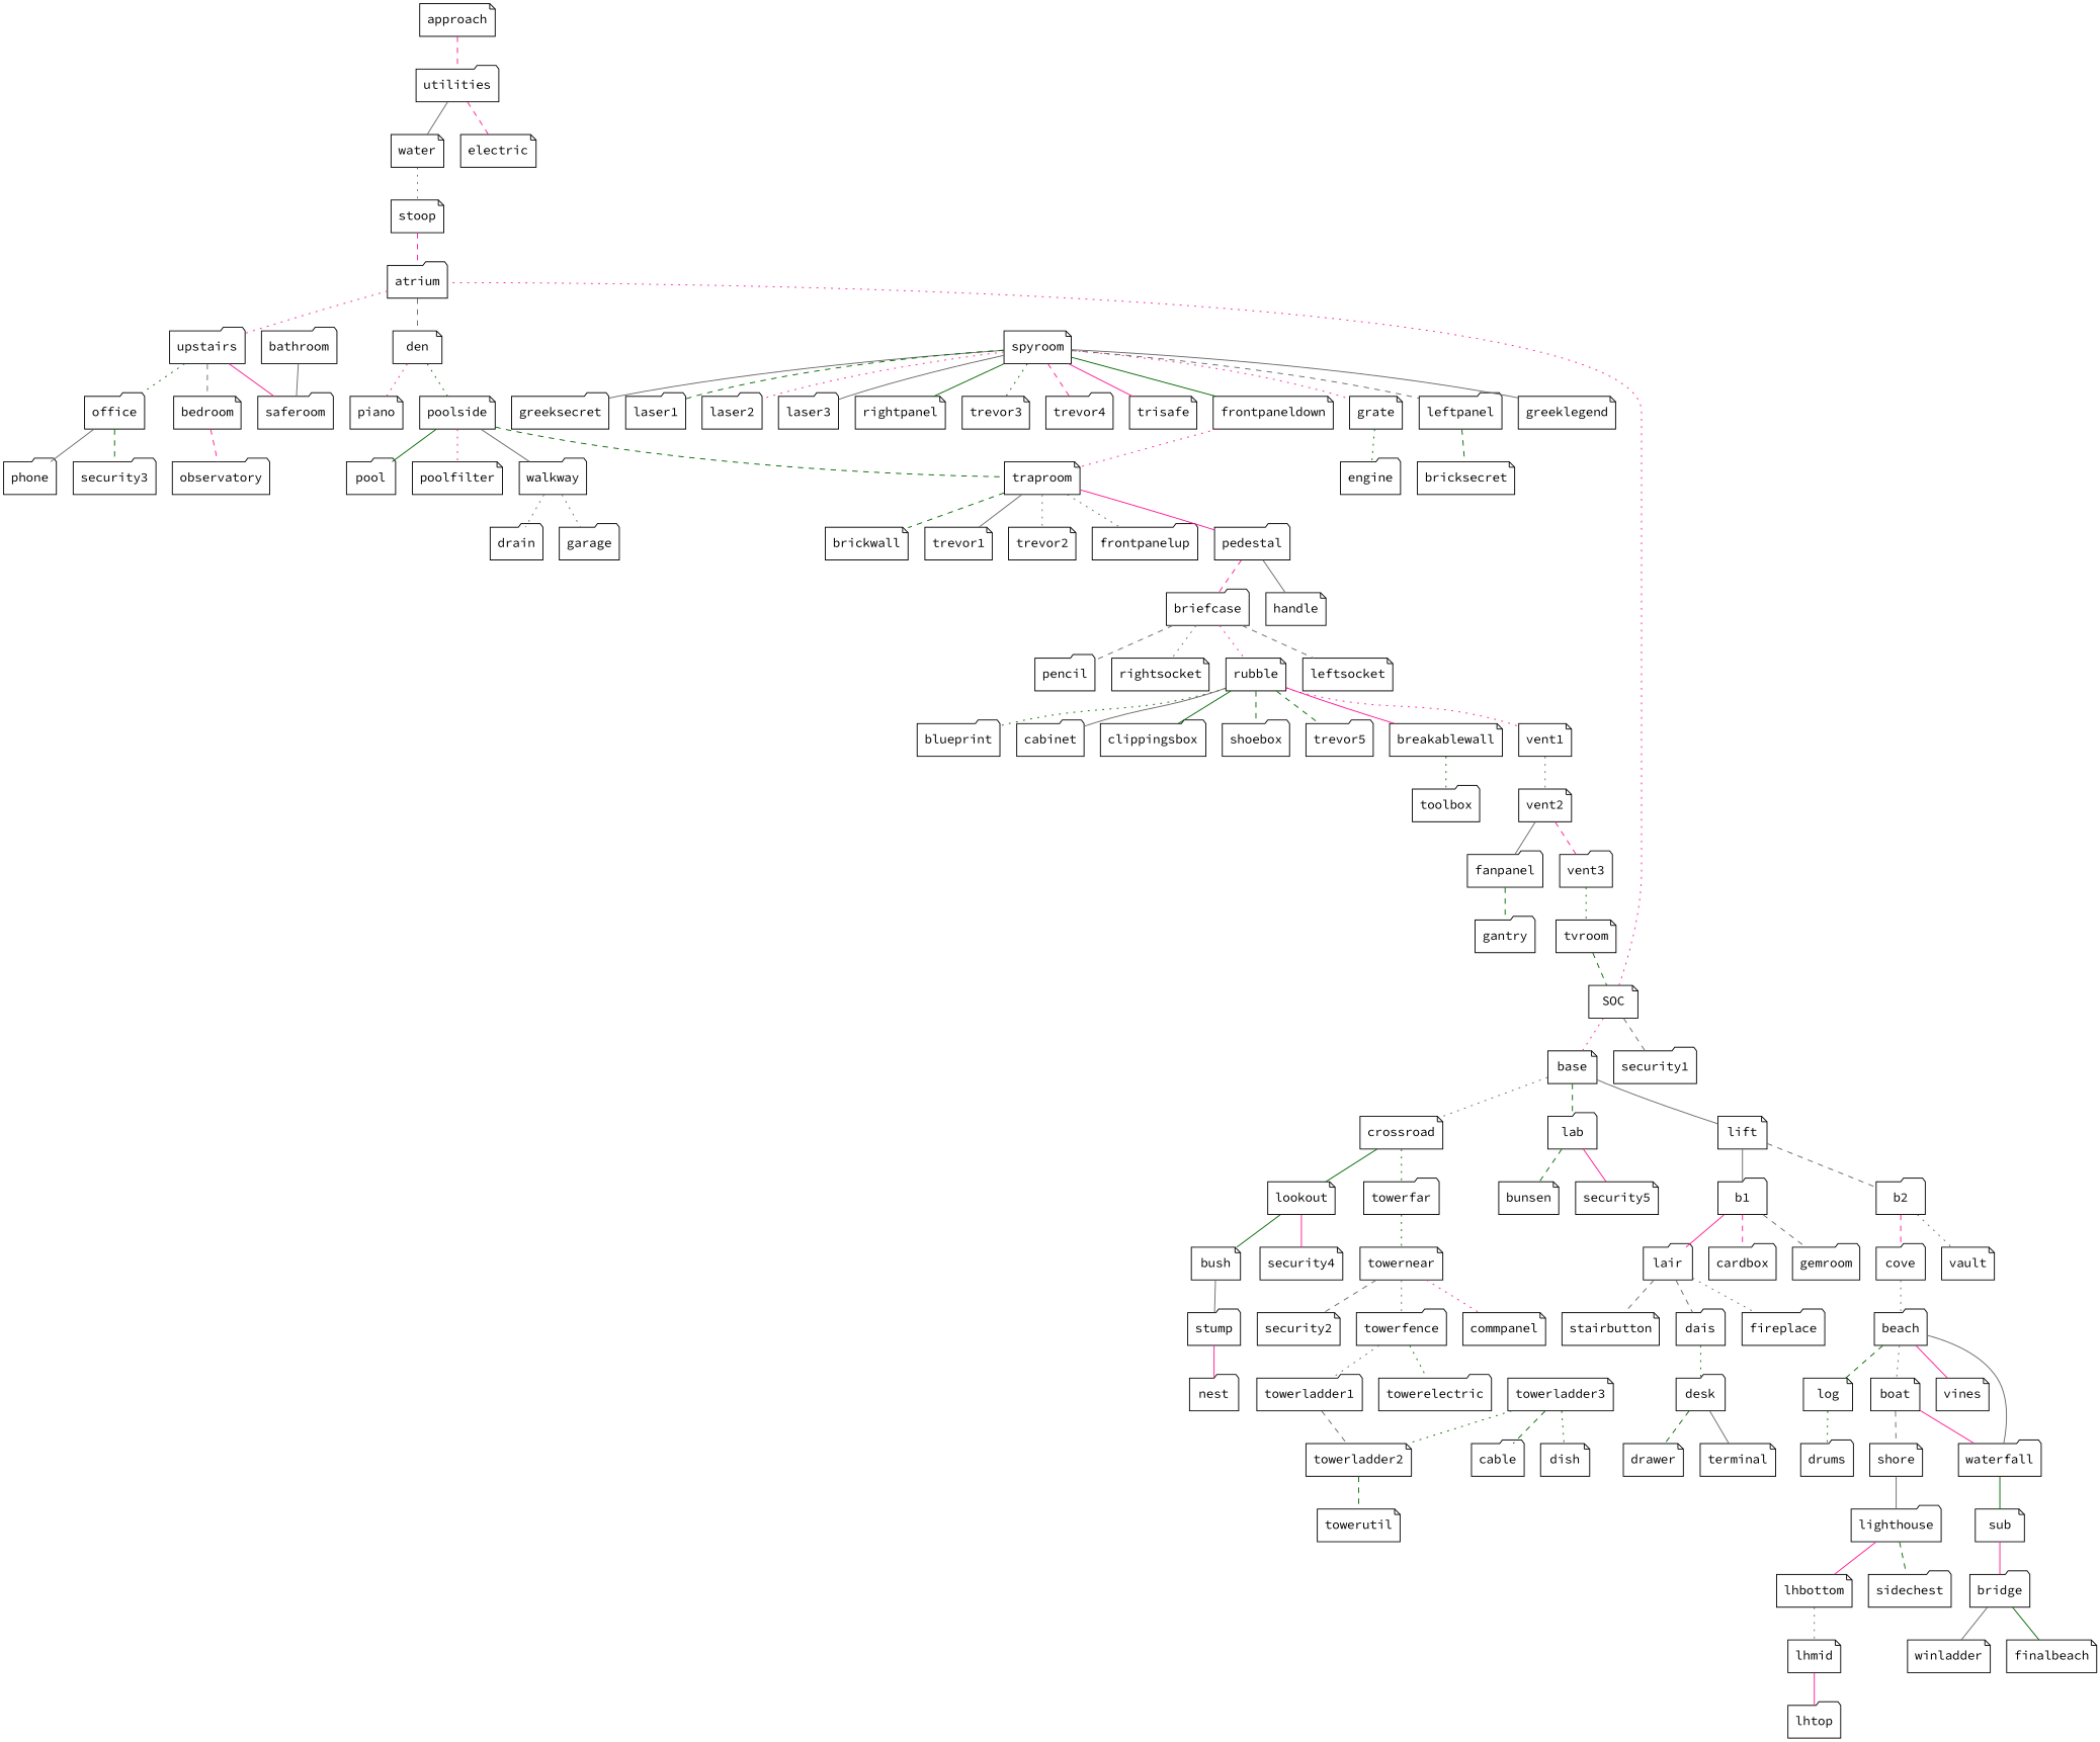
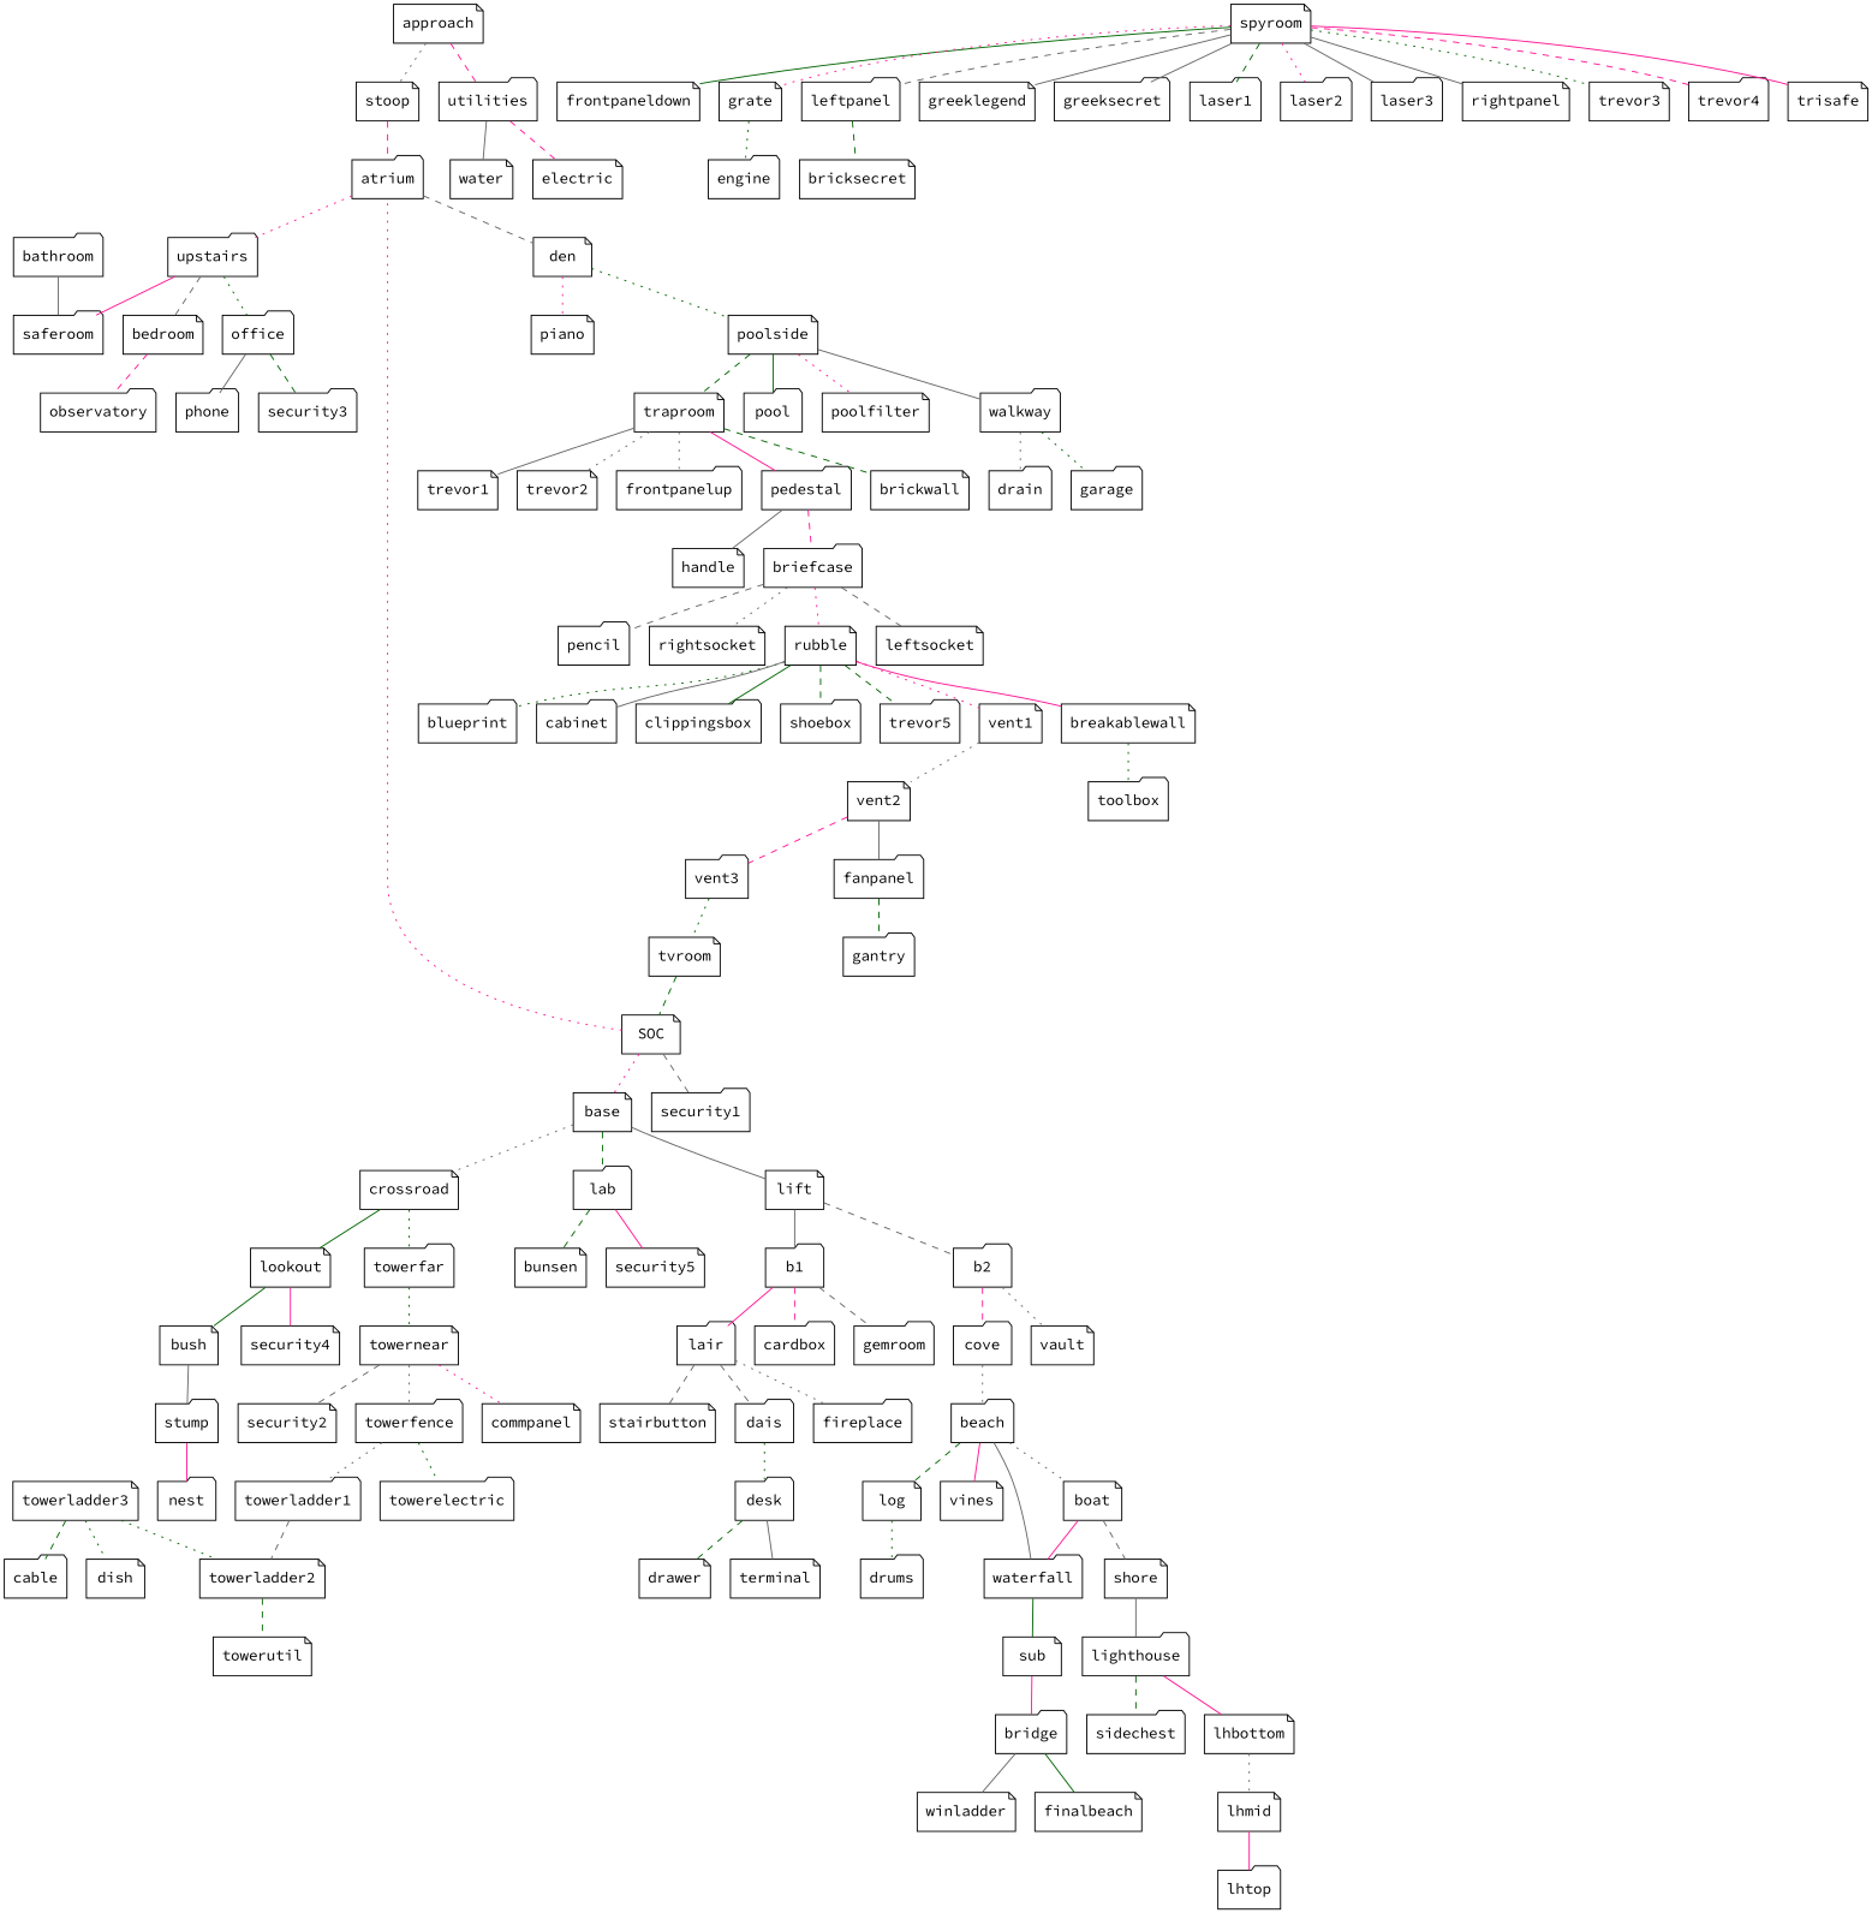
  strict digraph {
    fontname="Source Code Pro"
    node [fontname="Source Code Pro" shape=folder]
    edge [arrowhead=none arrowtail=none color=gray40 dir=both fontname="Source Code Pro" style=dotted]
    atrium
    SOC [shape=note]
    base [shape=note]
    security1
    den [shape=note]
    upstairs
    crossroad [shape=note]
    lab
    lift [shape=note]
    piano [shape=note]
    poolside [shape=note]
    bedroom [shape=note]
    office
    saferoom
    lookout [shape=note]
    towerfar
    bunsen [shape=note]
    security5 [shape=note]
    b1
    b2
    approach [shape=note]
    stoop [shape=note]
    utilities
    electric [shape=note]
    water [shape=note]
    traproom [shape=note]
    pool
    poolfilter [shape=note]
    walkway
    bathroom
    observatory
    phone
    security3
    cardbox
    gemroom
    lair
    dais
    fireplace
    stairbutton [shape=note]
    desk
    cove
    vault [shape=note]
    beach
    boat [shape=note]
    log [shape=note]
    vines [shape=note]
    waterfall
    bush [shape=note]
    security4 [shape=note]
    towernear [shape=note]
    shore [shape=note]
    drums
    sub [shape=note]
    lighthouse
    bridge
    lhbottom [shape=note]
    sidechest
    toolbox
    breakablewall [shape=note]
    finalbeach [shape=note]
    winladder [shape=note]
    briefcase
    leftsocket [shape=note]
    pencil
    rightsocket [shape=note]
    rubble [shape=note]
    blueprint
    cabinet
    clippingsbox
    shoebox
    trevor5
    vent1 [shape=note]
    vent2 [shape=note]
    stump
    nest
    towerfence
    commpanel [shape=note]
    security2 [shape=note]
    drawer [shape=note]
    terminal [shape=note]
    frontpanelup
    pedestal
    brickwall [shape=note]
    trevor1 [shape=note]
    trevor2 [shape=note]
    drain
    garage
    fanpanel
    gantry
    frontpaneldown [shape=note]
    handle [shape=note]
    spyroom [shape=note]
    grate [shape=note]
    leftpanel
    greeklegend [shape=note]
    greeksecret
    laser1
    laser2
    laser3
    rightpanel [shape=note]
    trevor3 [shape=note]
    trevor4
    trisafe [shape=note]
    engine
    bricksecret [shape=note]
    lhmid [shape=note]
    lhtop
    vent3
    towerelectric
    towerladder1
    towerladder2 [shape=note]
    towerutil [shape=note]
    towerladder3 [shape=note]
    cable
    dish [shape=note]
    tvroom [shape=note]
    atrium -> den [style=dashed]
    atrium -> upstairs [color=deeppink]
    SOC -> atrium [color=deeppink]
    SOC -> base [color=deeppink]
    SOC -> security1 [style=dashed]
    base -> crossroad
    base -> lab [color=darkgreen style=dashed]
    base -> lift [style=solid]
    den -> piano [color=deeppink]
    den -> poolside [color=darkgreen]
    upstairs -> bedroom [style=dashed]
    upstairs -> office [color=darkgreen]
    upstairs -> saferoom [color=deeppink style=solid]
    crossroad -> lookout [color=darkgreen style=solid]
    crossroad -> towerfar [color=darkgreen]
    lab -> bunsen [color=darkgreen style=dashed]
    lab -> security5 [color=deeppink style=solid]
    lift -> b1 [style=solid]
    lift -> b2 [style=dashed]
    poolside -> traproom [color=darkgreen dir=forward style=dashed]
    poolside -> pool [color=darkgreen style=solid]
    poolside -> poolfilter [color=deeppink]
    poolside -> walkway [style=solid]
    bedroom -> observatory [color=deeppink style=dashed]
    office -> phone [style=solid]
    office -> security3 [color=darkgreen style=dashed]
    lookout -> bush [color=darkgreen style=solid]
    lookout -> security4 [color=deeppink style=solid]
    towerfar -> towernear [color=darkgreen]
    b1 -> cardbox [color=deeppink style=dashed]
    b1 -> gemroom [style=dashed]
    b1 -> lair [color=deeppink style=solid]
    b2 -> cove [color=deeppink style=dashed]
    b2 -> vault
-   water -> stoop
+   approach -> stoop
    approach -> utilities [color=deeppink style=dashed]
    stoop -> atrium [color=deeppink style=dashed]
    utilities -> electric [color=deeppink style=dashed]
    utilities -> water [style=solid]
    traproom -> frontpanelup
    traproom -> pedestal [color=deeppink style=solid]
    traproom -> brickwall [color=darkgreen style=dashed]
    traproom -> trevor1 [style=solid]
    traproom -> trevor2
    walkway -> drain
-   walkway -> garage
+   walkway -> garage [color=darkgreen]
    bathroom -> saferoom [style=solid]
    lair -> dais [style=dashed]
    lair -> fireplace
    lair -> stairbutton [style=dashed]
    dais -> desk [color=darkgreen]
    desk -> drawer [color=darkgreen style=dashed]
    desk -> terminal [style=solid]
    cove -> beach
    beach -> boat
    beach -> log [color=darkgreen style=dashed]
    beach -> vines [color=deeppink style=solid]
    beach -> waterfall [style=solid]
    boat -> waterfall [color=deeppink style=solid]
    boat -> shore [style=dashed]
    log -> drums [color=darkgreen]
    waterfall -> sub [color=darkgreen style=solid]
    bush -> stump [style=solid]
    towernear -> towerfence
    towernear -> commpanel [color=deeppink]
    towernear -> security2 [style=dashed]
    shore -> lighthouse [style=solid]
    sub -> bridge [color=deeppink style=solid]
    lighthouse -> lhbottom [color=deeppink style=solid]
    lighthouse -> sidechest [color=darkgreen style=dashed]
    bridge -> finalbeach [color=darkgreen style=solid]
    bridge -> winladder [style=solid]
    lhbottom -> lhmid
    breakablewall -> toolbox [color=darkgreen]
    briefcase -> leftsocket [style=dashed]
    briefcase -> pencil [style=dashed]
    briefcase -> rightsocket
    briefcase -> rubble [color=deeppink dir=forward]
    rubble -> breakablewall [color=deeppink style=solid]
    rubble -> blueprint [color=darkgreen]
    rubble -> cabinet [style=solid]
    rubble -> clippingsbox [color=darkgreen style=solid]
    rubble -> shoebox [color=darkgreen style=dashed]
    rubble -> trevor5 [color=darkgreen style=dashed]
    rubble -> vent1 [color=deeppink]
    vent1 -> vent2
    vent2 -> fanpanel [style=solid]
    vent2 -> vent3 [color=deeppink style=dashed]
    stump -> nest [color=deeppink style=solid]
    towerfence -> towerelectric [color=darkgreen]
    towerfence -> towerladder1
    pedestal -> briefcase [color=deeppink style=dashed]
    pedestal -> handle [style=solid]
    fanpanel -> gantry [color=darkgreen style=dashed]
-   frontpaneldown -> traproom [arrowhead=arrow color=deeppink dir=forward]
    spyroom -> frontpaneldown [color=darkgreen style=solid]
    spyroom -> grate [color=deeppink]
    spyroom -> leftpanel [style=dashed]
    spyroom -> greeklegend [style=solid]
    spyroom -> greeksecret [style=solid]
    spyroom -> laser1 [color=darkgreen style=dashed]
    spyroom -> laser2 [color=deeppink]
    spyroom -> laser3 [style=solid]
-   spyroom -> rightpanel [color=darkgreen style=solid]
+   spyroom -> rightpanel [style=solid]
    spyroom -> trevor3 [color=darkgreen]
    spyroom -> trevor4 [color=deeppink style=dashed]
    spyroom -> trisafe [color=deeppink style=solid]
    grate -> engine [color=darkgreen]
    leftpanel -> bricksecret [color=darkgreen style=dashed]
    lhmid -> lhtop [color=deeppink style=solid]
    vent3 -> tvroom [color=darkgreen]
    towerladder1 -> towerladder2 [style=dashed]
    towerladder2 -> towerutil [color=darkgreen style=dashed]
    towerladder3 -> towerladder2 [color=darkgreen]
    towerladder3 -> cable [color=darkgreen style=dashed]
    towerladder3 -> dish [color=darkgreen]
    tvroom -> SOC [color=darkgreen style=dashed]
  }
